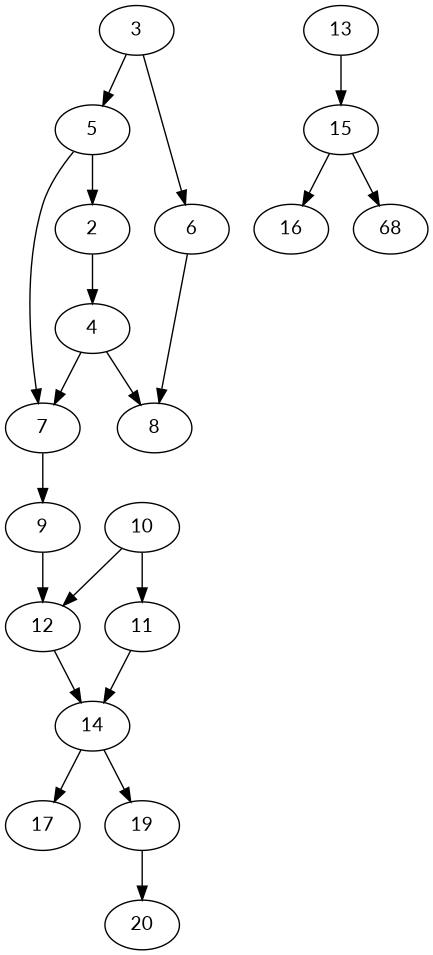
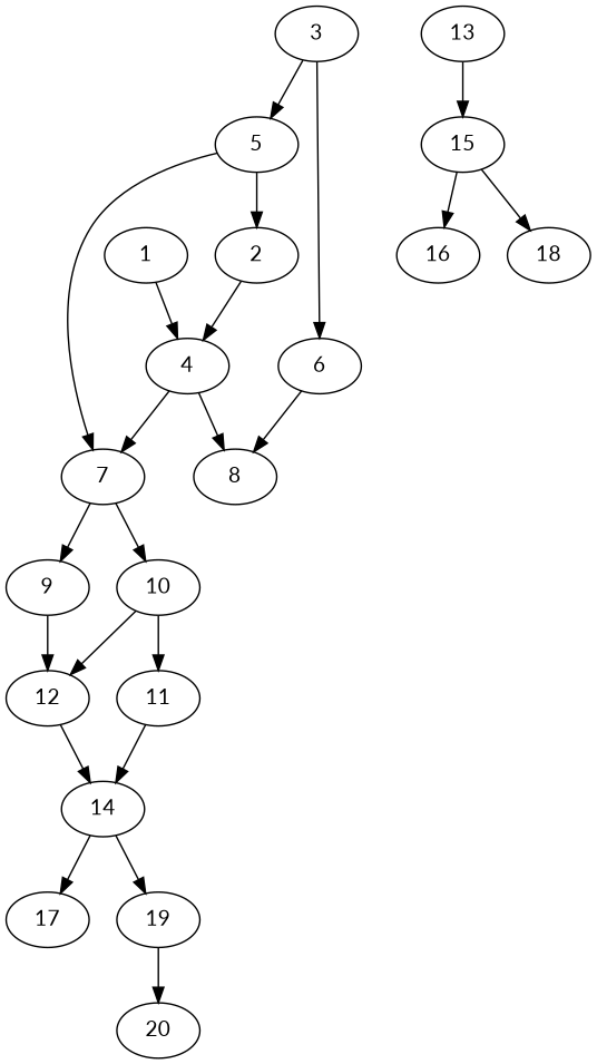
  digraph {
    fontname=Lato
    node [alpha=0.03 fontname=Lato]
    edge [fontname=Lato]
+   1 [alpha=0.00 expect_size=16434176]
    4 [alpha=0.11 expect_size=11133952]
    7 [expect_size=51940352]
    8 [alpha=0.15 expect_size=42848256]
    9 [expect_size=27298816]
    10 [expect_size=13916160]
    2 [alpha=0.12 expect_size=9463808]
    5 [alpha=0.04 expect_size=41636864]
    3 [alpha=0.01 expect_size=42105856]
    6 [expect_size=34797568]
    12 [alpha=0.07 expect_size=14961664]
    11 [alpha=0.02 expect_size=14946304]
    13 [alpha=0.09 expect_size=42712064]
    15 [alpha=0.16 expect_size=24315904]
    14 [alpha=0.02 expect_size=46196736]
    17 [alpha=0.05 expect_size=38860800]
    19 [expect_size=33985536]
    16 [alpha=0.13 expect_size=32632832]
-   18 [alpha=0.02 expect_size=46375936 label=68]
+   18 [alpha=0.02 expect_size=46375936]
    20 [alpha=0.12 expect_size=41862144]
+   1 -> 4
    4 -> 7
    4 -> 8
    7 -> 9
+   7 -> 10
    9 -> 12
    10 -> 12
    10 -> 11
    2 -> 4
    5 -> 7
    5 -> 2
    3 -> 5
    3 -> 6
    6 -> 8
    12 -> 14
    11 -> 14
    13 -> 15
    15 -> 16
    15 -> 18
    14 -> 17
    14 -> 19
    19 -> 20
  }
